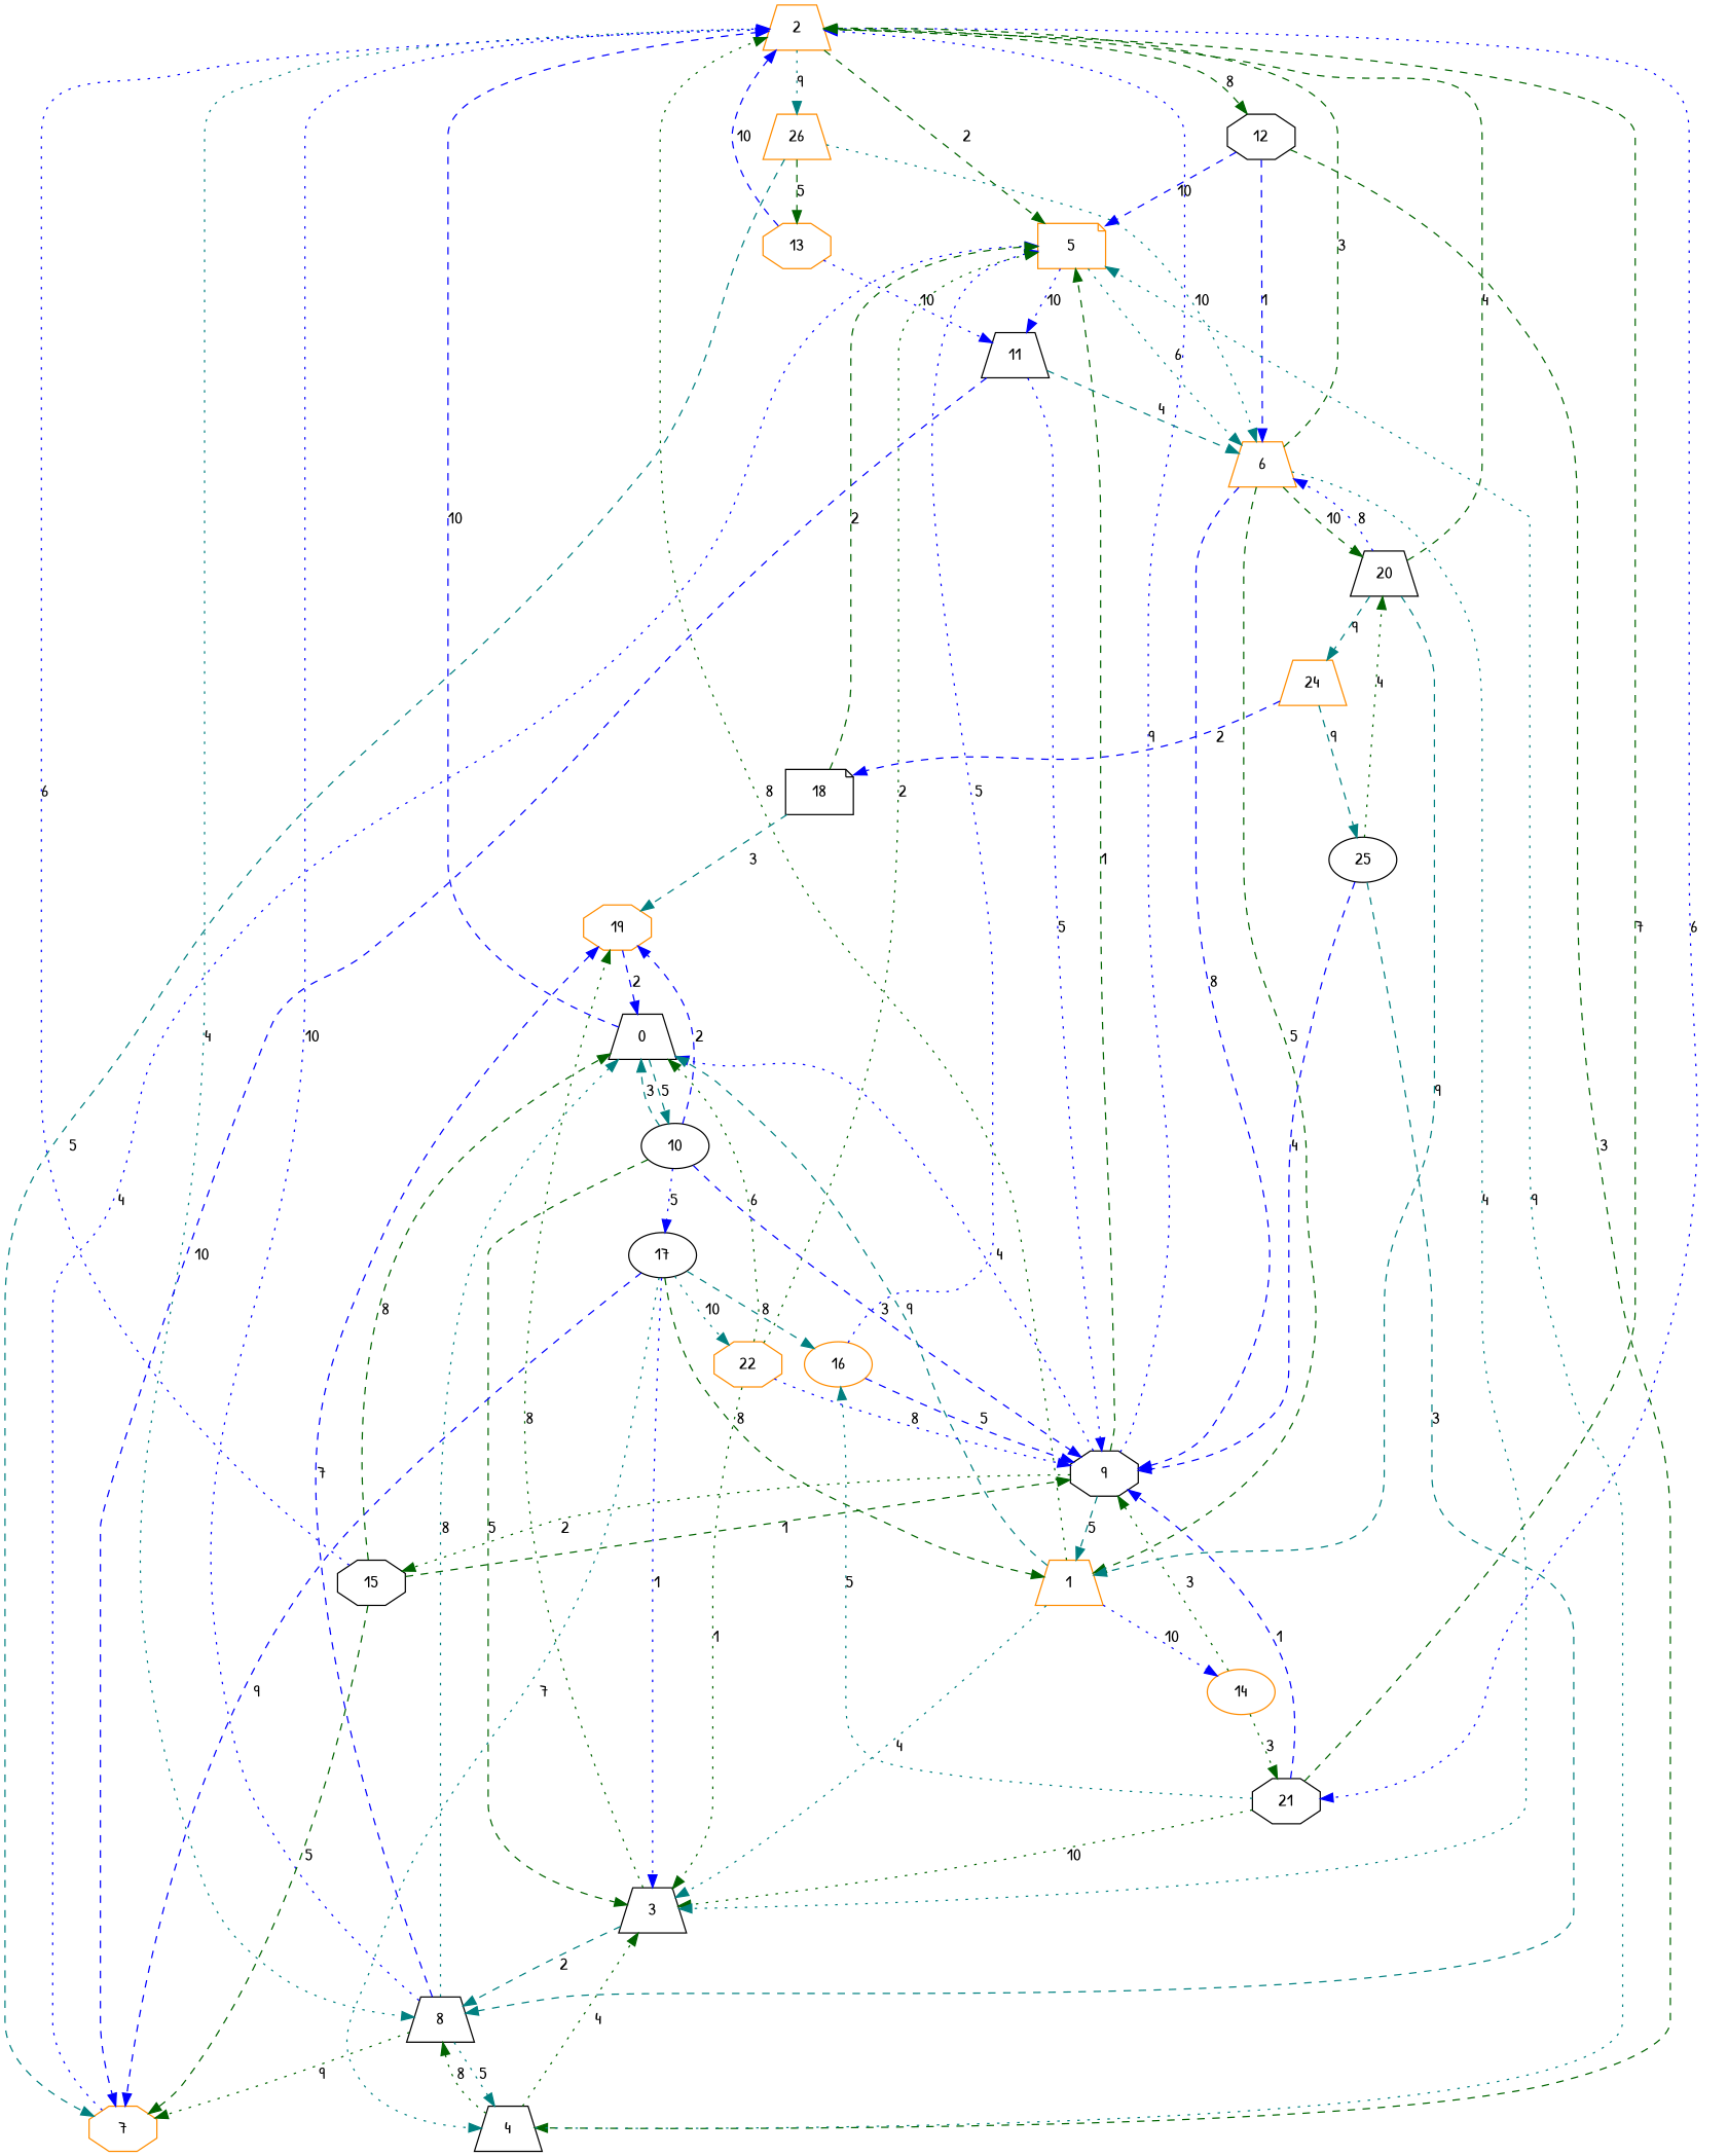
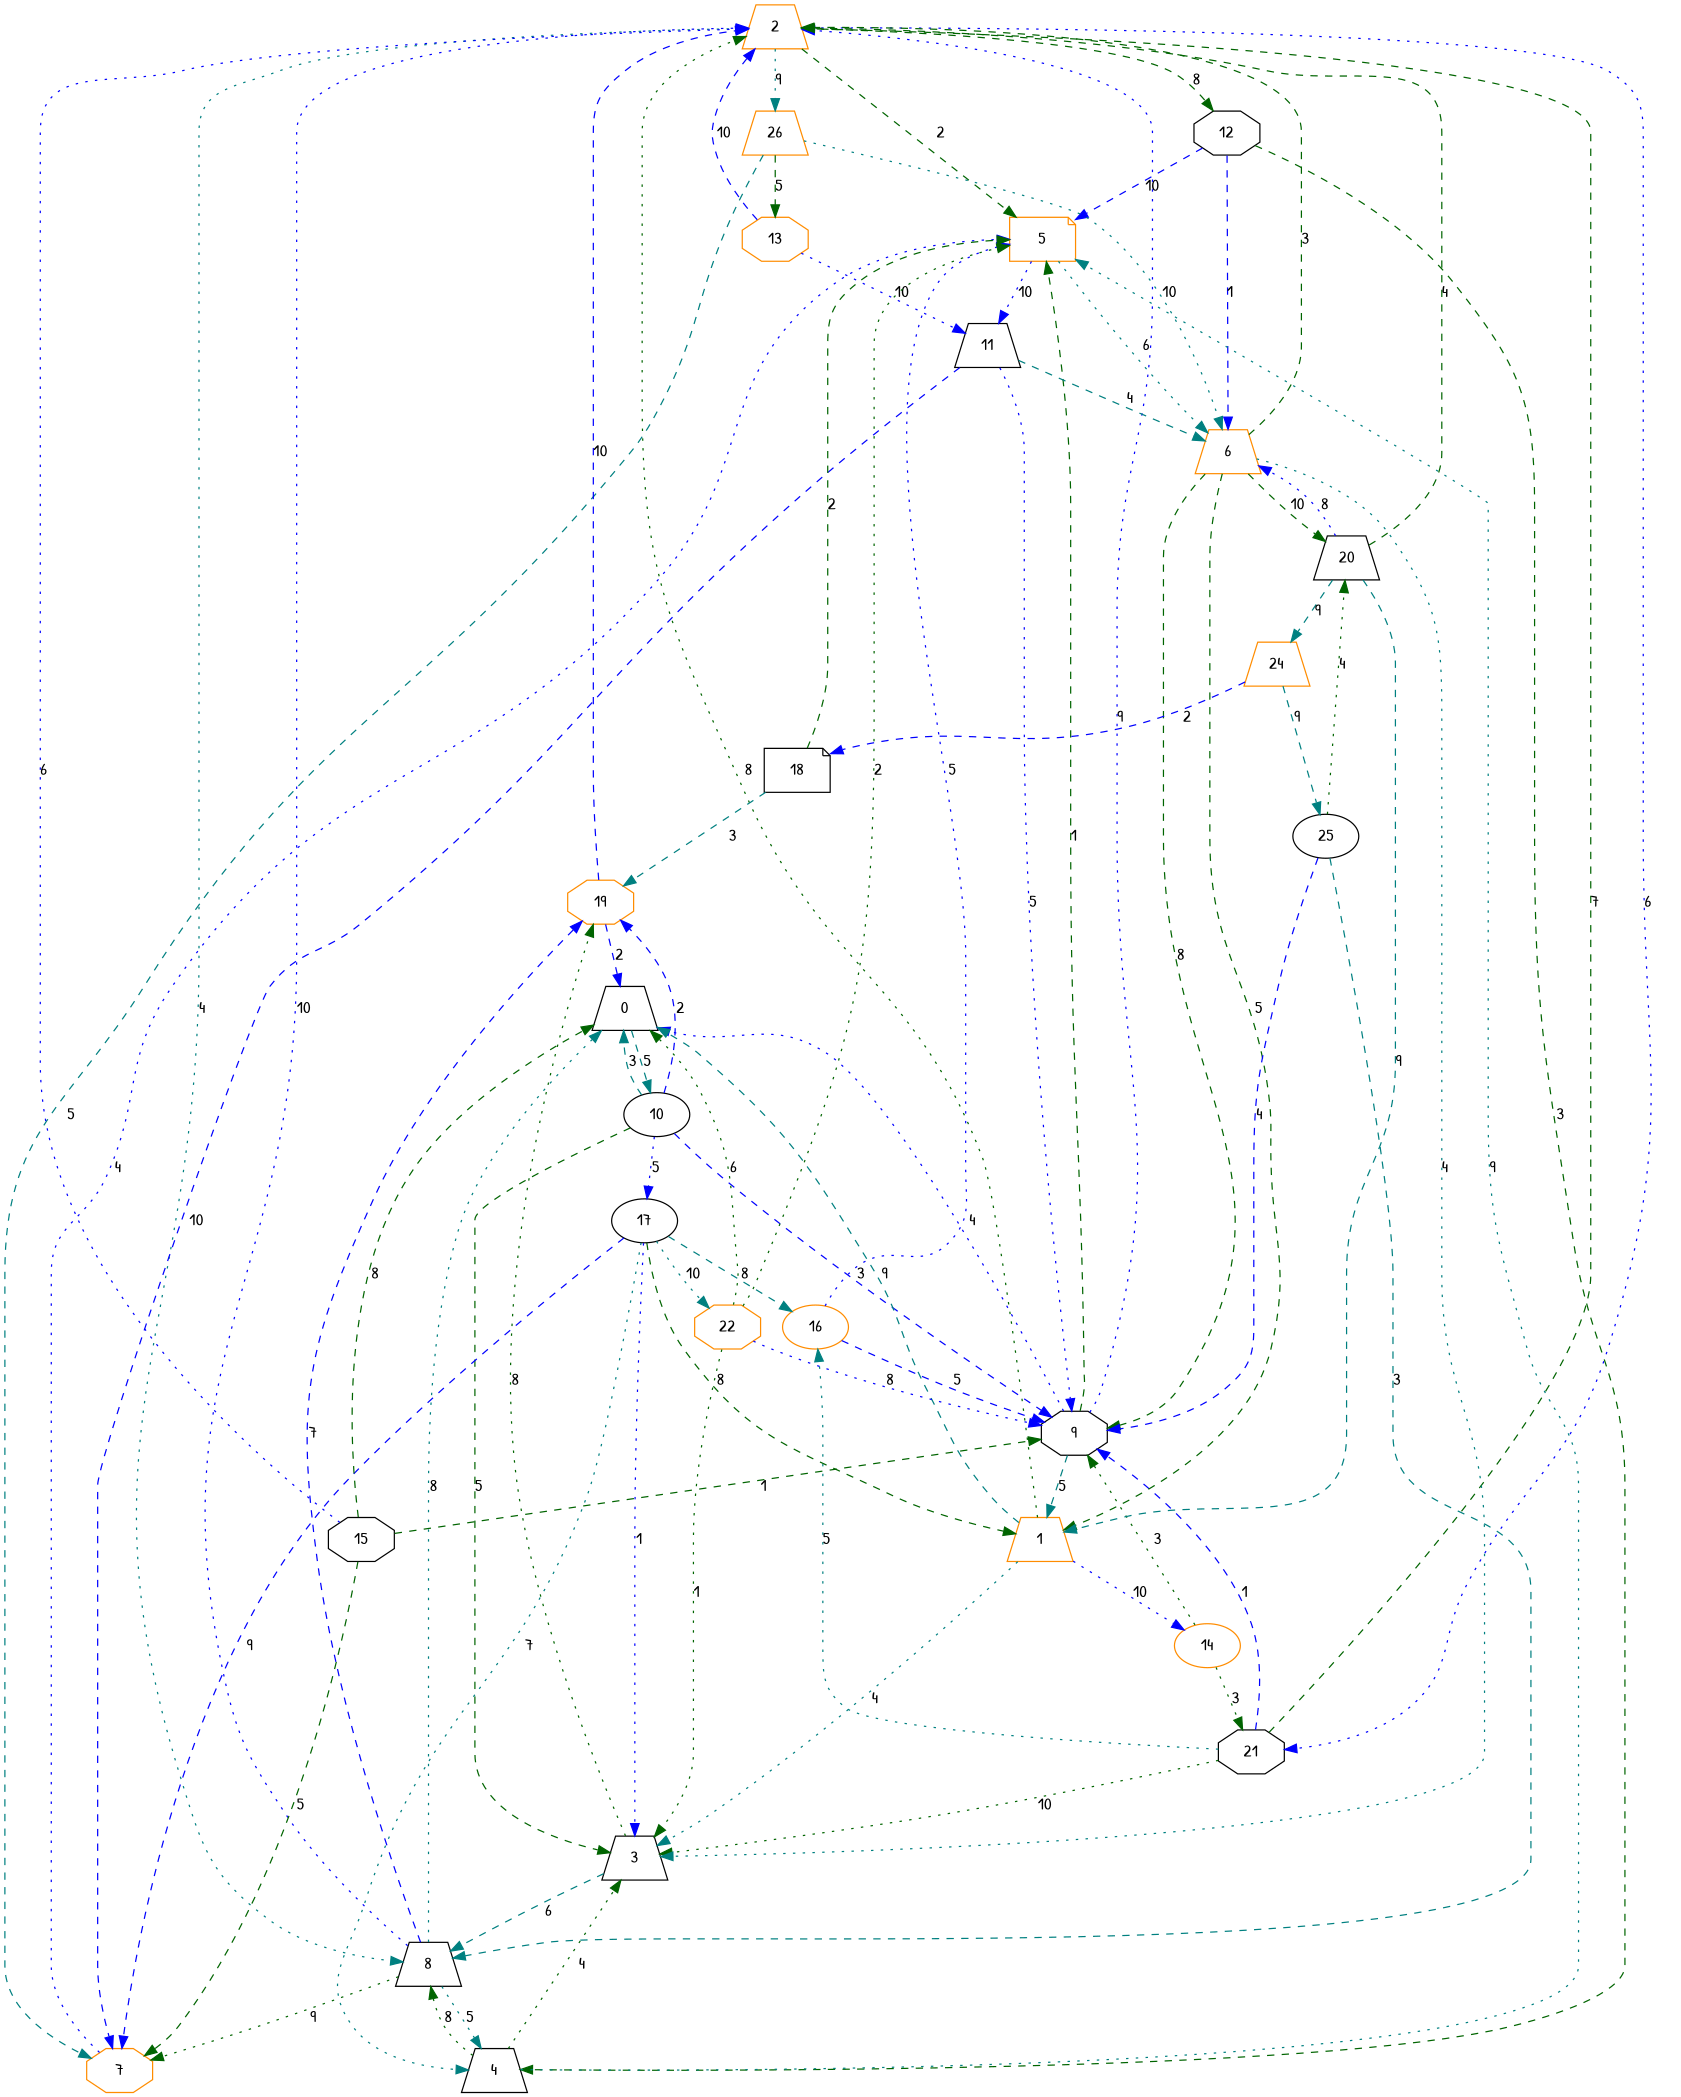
  digraph {
    fontname="Patrick Hand"
    node [color=black fontname="Patrick Hand" shape=trapezium]
    edge [color=blue fontname="Patrick Hand" style=dashed]
    2 [color=darkorange]
    0
    10 [shape=ellipse]
    5 [color=darkorange shape=note]
    8
    12 [shape=octagon]
    21 [shape=octagon]
    26 [color=darkorange]
    3
    19 [color=darkorange shape=octagon]
    9 [shape=octagon]
    17 [shape=ellipse]
    6 [color=darkorange]
    11
    4
    7 [color=darkorange shape=octagon]
    16 [color=darkorange shape=ellipse]
    13 [color=darkorange shape=octagon]
    1 [color=darkorange]
    15 [shape=octagon]
    22 [color=darkorange shape=octagon]
    14 [color=darkorange shape=ellipse]
    20
    24 [color=darkorange]
    18 [shape=note]
    25 [shape=ellipse]
    2 -> 5 [color=darkgreen label=2]
    2 -> 8 [color=teal label=4 style=dotted]
    2 -> 12 [color=darkgreen label=8]
    2 -> 21 [label=6 style=dotted]
    2 -> 26 [color=teal label=9 style=dotted]
-   0 -> 2 [label=10]
+   19 -> 2 [label=10]
    0 -> 10 [color=teal label=5]
    10 -> 0 [color=teal label=3]
    10 -> 3 [color=darkgreen label=5]
    10 -> 19 [label=2]
    10 -> 9 [label=3]
    10 -> 17 [label=5 style=dotted]
    5 -> 6 [color=teal label=6 style=dotted]
    5 -> 11 [label=10 style=dotted]
    8 -> 2 [label=10 style=dotted]
    8 -> 0 [color=teal label=8 style=dotted]
    8 -> 19 [label=7]
    8 -> 4 [color=teal label=5 style=dotted]
    8 -> 7 [color=darkgreen label=9 style=dotted]
    12 -> 5 [label=10]
    12 -> 6 [label=1]
    12 -> 4 [color=darkgreen label=3]
    21 -> 2 [color=darkgreen label=7]
    21 -> 3 [color=darkgreen label=10 style=dotted]
    21 -> 9 [label=1]
    21 -> 16 [color=teal label=5 style=dotted]
    26 -> 6 [color=teal label=10 style=dotted]
    26 -> 7 [color=teal label=5]
    26 -> 13 [color=darkgreen label=5]
-   3 -> 8 [color=teal label=2]
+   3 -> 8 [color=teal label=6]
    3 -> 19 [color=darkgreen label=8 style=dotted]
    19 -> 0 [label=2]
    9 -> 2 [label=9 style=dotted]
    9 -> 0 [label=4 style=dotted]
    9 -> 5 [color=darkgreen label=1]
    9 -> 1 [color=teal label=5]
-   9 -> 15 [color=darkgreen label=2 style=dotted]
    17 -> 3 [label=1 style=dotted]
    17 -> 4 [color=teal label=7 style=dotted]
    17 -> 7 [label=9]
    17 -> 16 [color=teal label=8]
    17 -> 1 [color=darkgreen label=8]
    17 -> 22 [color=teal label=10 style=dotted]
    6 -> 2 [color=darkgreen label=3]
    6 -> 3 [color=teal label=4 style=dotted]
-   6 -> 9 [label=8]
+   6 -> 9 [color=darkgreen label=8]
    6 -> 1 [color=darkgreen label=5]
    6 -> 20 [color=darkgreen label=10]
    11 -> 9 [label=5 style=dotted]
    11 -> 6 [color=teal label=4]
    11 -> 7 [label=10]
    4 -> 5 [color=teal label=9 style=dotted]
    4 -> 8 [color=darkgreen label=8 style=dotted]
    4 -> 3 [color=darkgreen label=4 style=dotted]
    7 -> 5 [label=4 style=dotted]
    16 -> 5 [label=5 style=dotted]
    16 -> 9 [label=5]
    13 -> 2 [label=10]
    13 -> 11 [label=10 style=dotted]
    1 -> 2 [color=darkgreen label=8 style=dotted]
    1 -> 0 [color=teal label=9]
    1 -> 3 [color=teal label=4 style=dotted]
    1 -> 14 [label=10 style=dotted]
    15 -> 2 [label=6 style=dotted]
    15 -> 0 [color=darkgreen label=8]
    15 -> 9 [color=darkgreen label=1]
    15 -> 7 [color=darkgreen label=5]
    22 -> 0 [color=darkgreen label=6 style=dotted]
    22 -> 5 [color=darkgreen label=2 style=dotted]
    22 -> 3 [color=darkgreen label=1 style=dotted]
    22 -> 9 [label=8 style=dotted]
    14 -> 21 [color=darkgreen label=3 style=dotted]
    14 -> 9 [color=darkgreen label=3 style=dotted]
    20 -> 2 [color=darkgreen label=4]
    20 -> 6 [label=8 style=dotted]
    20 -> 1 [color=teal label=9]
    20 -> 24 [color=teal label=9]
    24 -> 18 [label=2]
    24 -> 25 [color=teal label=9]
    18 -> 5 [color=darkgreen label=2]
    18 -> 19 [color=teal label=3]
    25 -> 8 [color=teal label=3]
    25 -> 9 [label=4]
    25 -> 20 [color=darkgreen label=4 style=dotted]
  }
